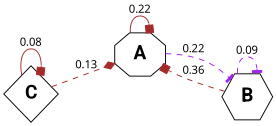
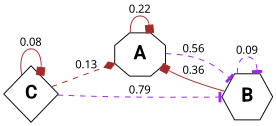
  digraph {
    rankdir=LR
    node [fontname="Roboto bold" fontsize=20]
    edge [arrowhead=box color=brown fontname=Iosevka fontsize=12 style=dashed]
    A [shape=octagon]
    B [shape=hexagon]
    C [shape=diamond]
    A -> A [label=0.22 style=solid weight=0.22]
-   A -> B [arrowhead=tee color=purple label=0.22 weight=0.56]
-   B -> A [label=0.36 weight=0.36]
+   A -> B [arrowhead=tee color=purple label=0.56 weight=0.56]
+   B -> A [label=0.36 style=solid weight=0.36]
    B -> B [arrowhead=tee color=purple label=0.09 weight=0.09]
    C -> A [arrowhead=diamond label=0.13 weight=0.13]
+   C -> B [arrowhead=tee color=purple label=0.79 weight=0.79]
    C -> C [label=0.08 style=solid weight=0.08]
  }
